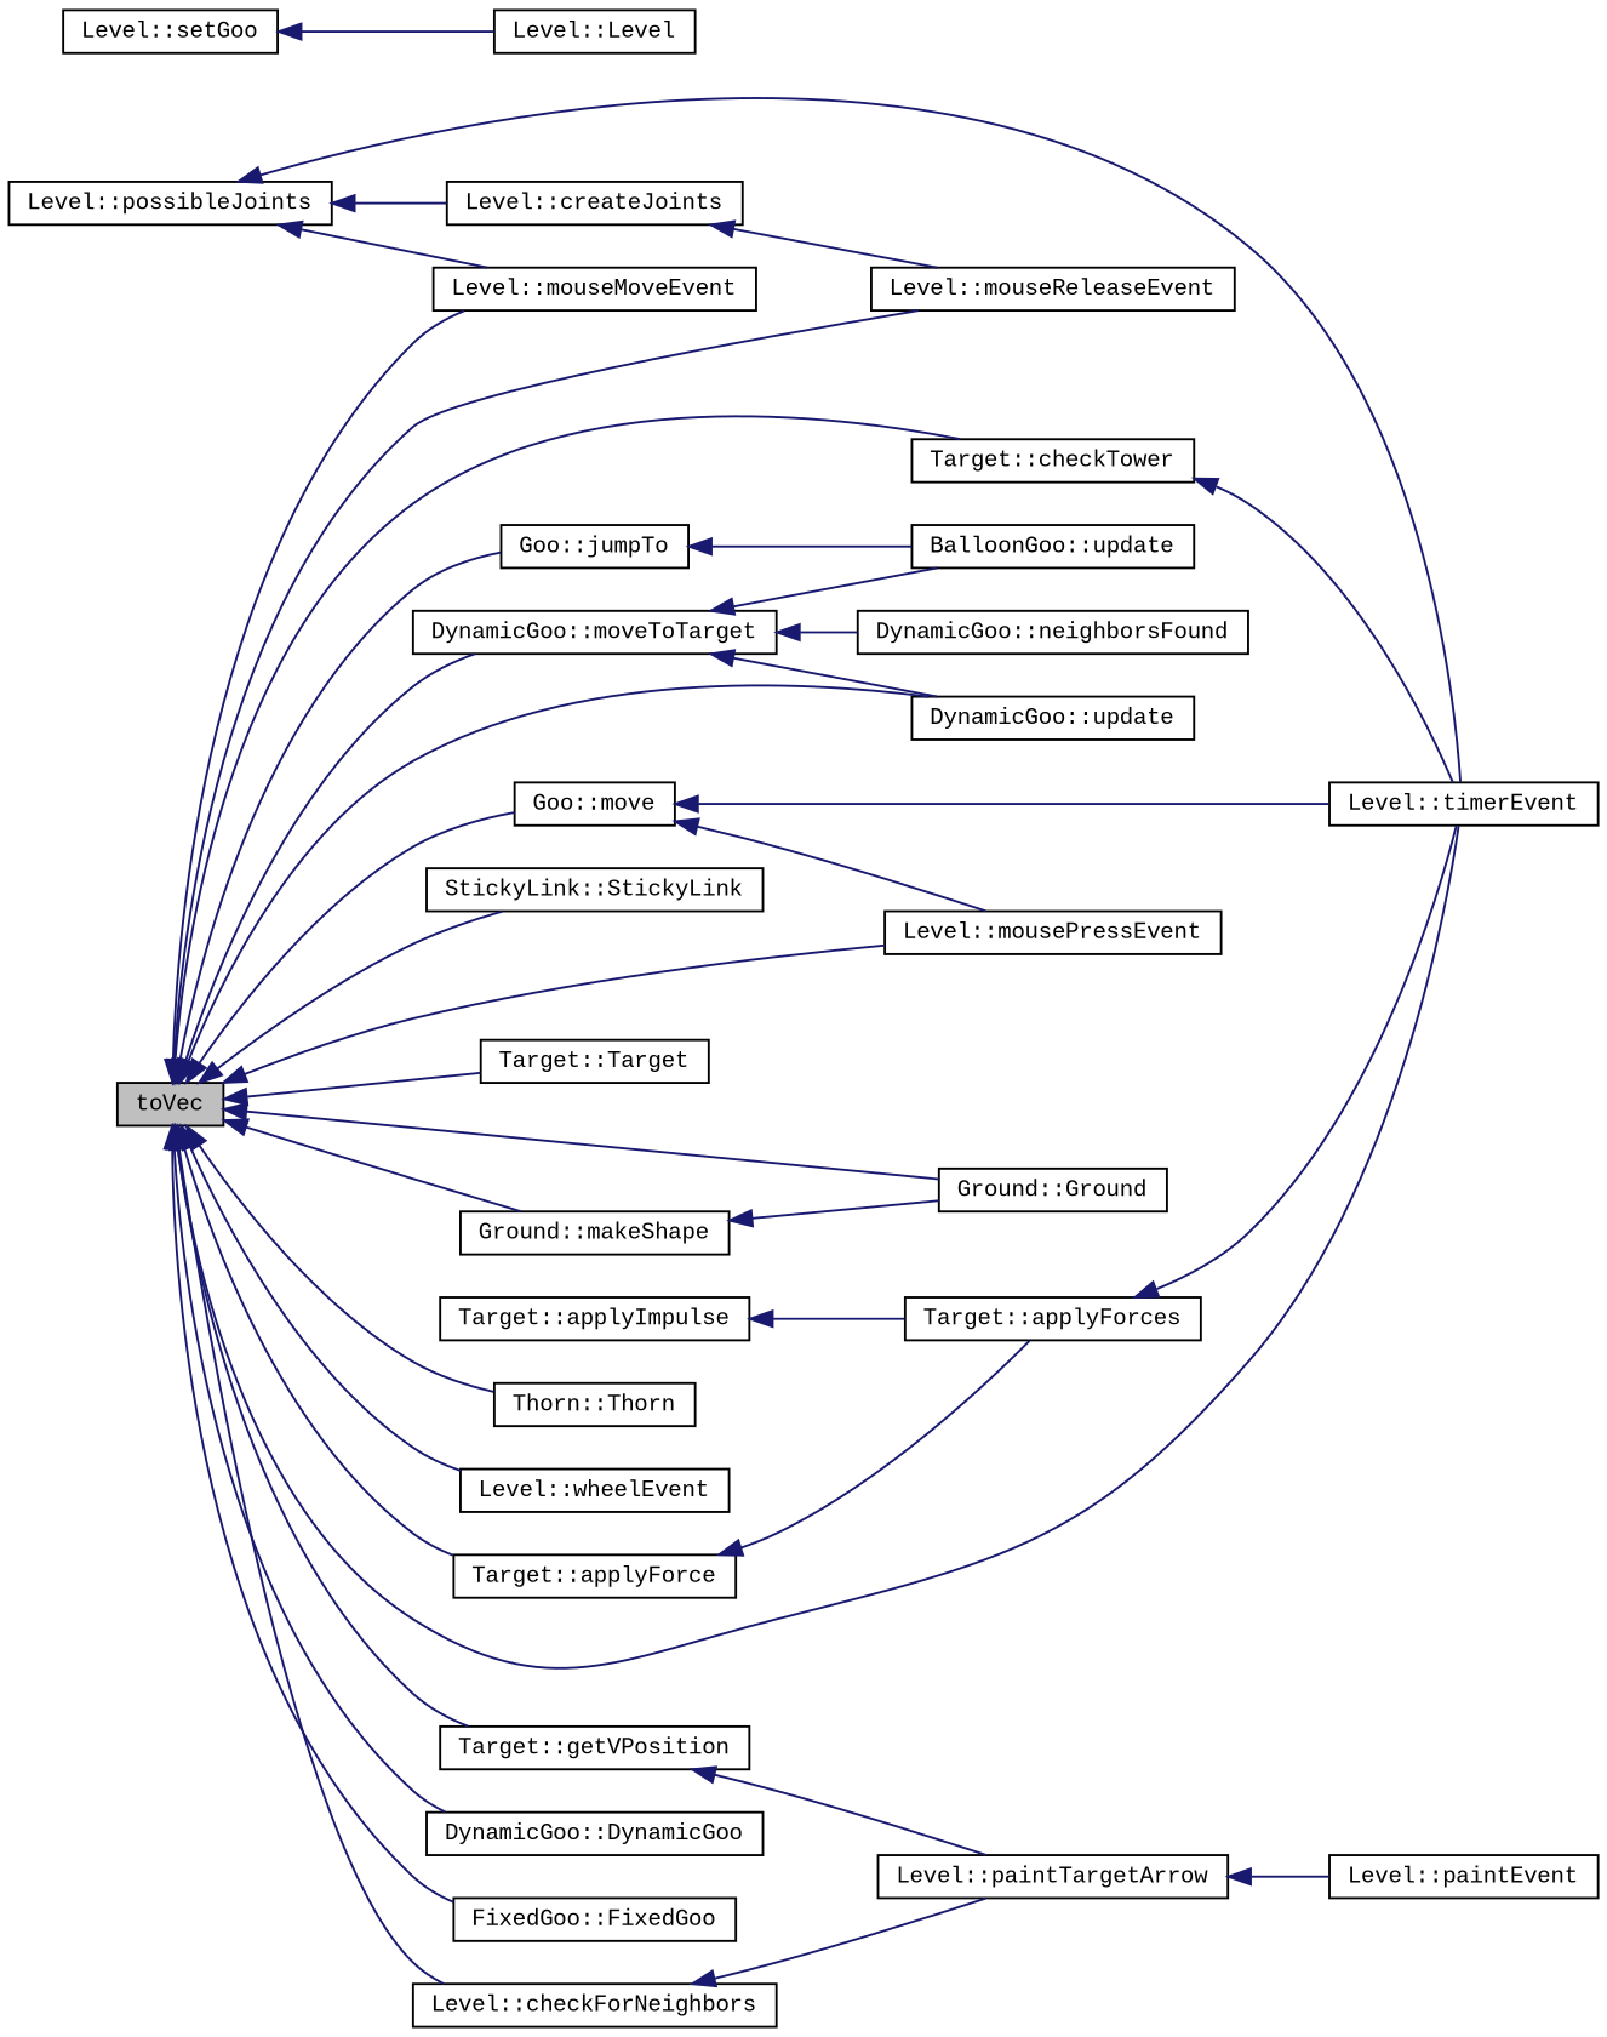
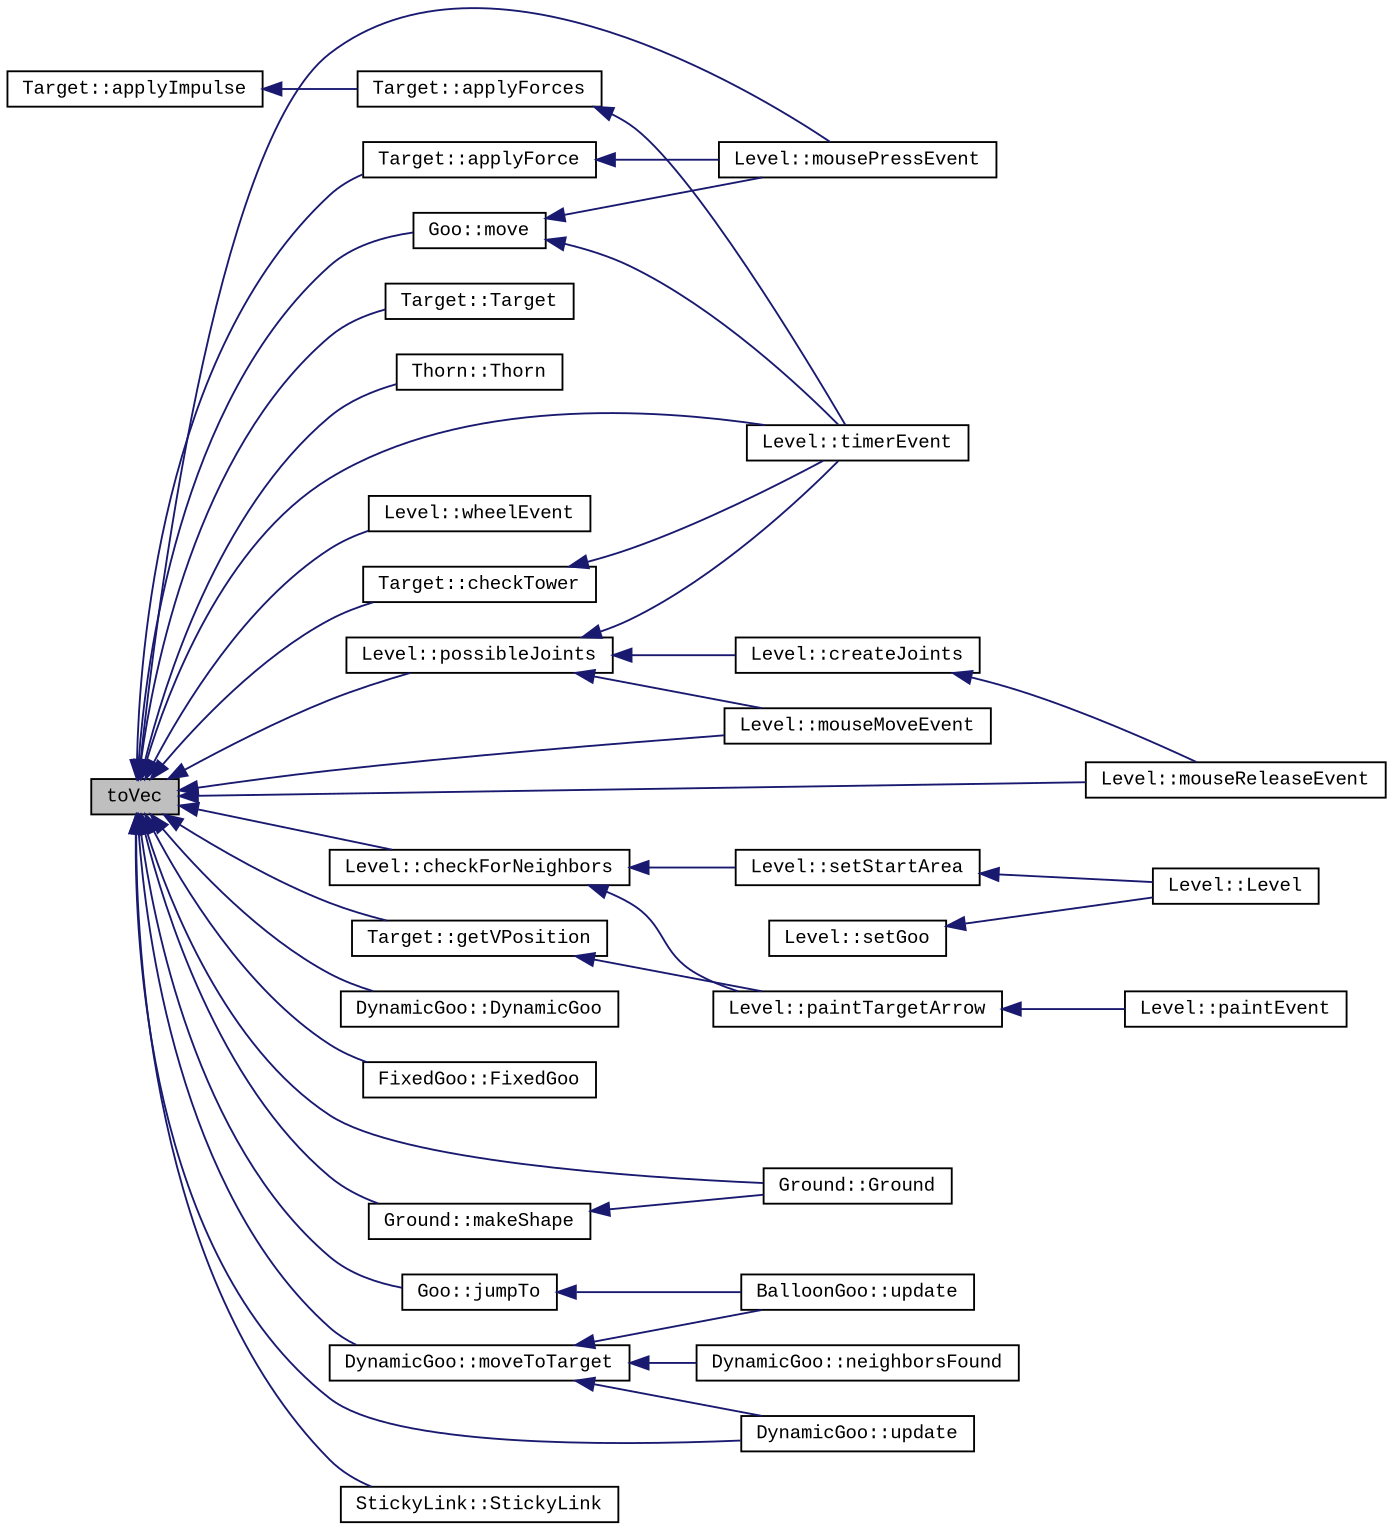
  digraph {
    fontname="Liberation Mono"
    rankdir=LR
    node [color=black fillcolor=white fontname="Liberation Mono" fontsize=10 shape=record style=filled]
    edge [color=midnightblue dir=back fontname="Liberation Mono" fontsize=10 labelfontname=Helvetica labelfontsize=10 style=solid]
    n1 [fillcolor=grey75 fontcolor=black height=0.2 label=toVec width=0.4]
    n2 [height=0.2 label="Target::applyForce" width=0.4]
    n3 [height=0.2 label="Level::timerEvent" width=0.4]
    n4 [height=0.2 label="Level::checkForNeighbors" width=0.4]
    n5 [height=0.2 label="Target::checkTower" width=0.4]
    n6 [height=0.2 label="DynamicGoo::DynamicGoo" width=0.4]
    n7 [height=0.2 label="FixedGoo::FixedGoo" width=0.4]
    n8 [height=0.2 label="Target::getVPosition" width=0.4]
    n9 [height=0.2 label="Ground::Ground" width=0.4]
    n10 [height=0.2 label="Goo::jumpTo" width=0.4]
    n11 [height=0.2 label="Ground::makeShape" width=0.4]
    n12 [height=0.2 label="Level::mouseMoveEvent" width=0.4]
    n13 [height=0.2 label="Level::mousePressEvent" width=0.4]
    n14 [height=0.2 label="Level::mouseReleaseEvent" width=0.4]
    n15 [height=0.2 label="Goo::move" width=0.4]
    n16 [height=0.2 label="DynamicGoo::moveToTarget" width=0.4]
    n17 [height=0.2 label="Level::possibleJoints" width=0.4]
    n18 [height=0.2 label="StickyLink::StickyLink" width=0.4]
    n19 [height=0.2 label="Target::Target" width=0.4]
    n20 [height=0.2 label="Thorn::Thorn" width=0.4]
    n21 [height=0.2 label="Level::wheelEvent" width=0.4]
    n22 [height=0.2 label="DynamicGoo::update" width=0.4]
    n23 [height=0.2 label="Target::applyForces" width=0.4]
    n24 [height=0.2 label="Target::applyImpulse" width=0.4]
+   n25 [height=0.2 label="Level::setStartArea" width=0.4]
    n26 [height=0.2 label="Level::paintTargetArrow" width=0.4]
    n27 [height=0.2 label="BalloonGoo::update" width=0.4]
    n28 [height=0.2 label="DynamicGoo::neighborsFound" width=0.4]
    n29 [height=0.2 label="Level::createJoints" width=0.4]
    n30 [height=0.2 label="Level::Level" width=0.4]
    n31 [height=0.2 label="Level::setGoo" width=0.4]
    n32 [height=0.2 label="Level::paintEvent" width=0.4]
    n1 -> n2
    n1 -> n3
    n1 -> n4
    n1 -> n5
    n1 -> n6
    n1 -> n7
    n1 -> n8
    n1 -> n9
    n1 -> n10
    n1 -> n11
    n1 -> n12
    n1 -> n13
    n1 -> n14
    n1 -> n15
    n1 -> n16
+   n1 -> n17
    n1 -> n18
    n1 -> n19
    n1 -> n20
    n1 -> n21
    n1 -> n22
-   n2 -> n23
+   n2 -> n13
+   n4 -> n25
    n4 -> n26
    n5 -> n3
    n8 -> n26
    n10 -> n27
    n11 -> n9
    n15 -> n3
    n15 -> n13
    n16 -> n22
    n16 -> n27
    n16 -> n28
    n17 -> n3
    n17 -> n12
    n17 -> n29
    n23 -> n3
    n24 -> n23
+   n25 -> n30
    n26 -> n32
    n29 -> n14
    n31 -> n30
  }
